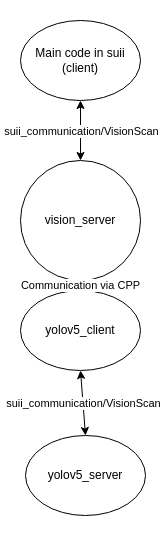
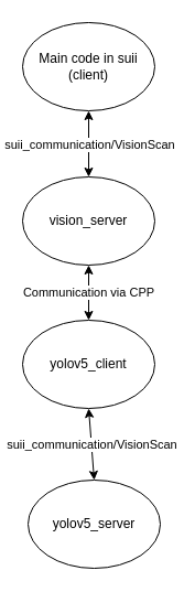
  <mxCell id="0" />
  <mxCell id="1" parent="0" />
- <mxCell id="2" value="&lt;div&gt;vision_server&lt;/div&gt;" style="ellipse;whiteSpace=wrap;html=1;" vertex="1" parent="1"><mxGeometry x="20" y="160" width="120" height="120" as="geometry" /></mxCell>
+ <mxCell id="2" value="&lt;div&gt;vision_server&lt;/div&gt;" style="ellipse;whiteSpace=wrap;html=1;" vertex="1" parent="1"><mxGeometry x="20" y="160" width="120" height="80" as="geometry" /></mxCell>
  <mxCell id="3" value="yolov5_server" style="ellipse;whiteSpace=wrap;html=1;" vertex="1" parent="1"><mxGeometry x="25" y="435" width="120" height="80" as="geometry" /></mxCell>
  <mxCell id="4" value="Main code in suii (client)" style="ellipse;whiteSpace=wrap;html=1;" vertex="1" parent="1"><mxGeometry x="20" y="20" width="120" height="80" as="geometry" /></mxCell>
  <mxCell id="5" value="" style="endArrow=classic;startArrow=classic;html=1;rounded=0;exitX=0.5;exitY=1;exitDx=0;exitDy=0;" edge="1" parent="1" source="4" target="2"><mxGeometry width="50" height="50" relative="1" as="geometry"><mxPoint x="0" y="230" as="sourcePoint" /><mxPoint x="50" y="180" as="targetPoint" /></mxGeometry></mxCell>
  <mxCell id="6" value="suii_communication/VisionScan" style="edgeLabel;html=1;align=center;verticalAlign=middle;resizable=0;points=[];" vertex="1" connectable="0" parent="5"><mxGeometry x="0.235" y="-1" relative="1" as="geometry"><mxPoint x="1" y="-7" as="offset" /></mxGeometry></mxCell>
  <mxCell id="7" value="suii_communication/VisionScan" style="endArrow=classic;startArrow=classic;html=1;rounded=0;exitX=0.5;exitY=1;exitDx=0;exitDy=0;entryX=0.5;entryY=0;entryDx=0;entryDy=0;" edge="1" parent="1" source="8" target="3"><mxGeometry width="50" height="50" relative="1" as="geometry"><mxPoint x="140" y="330" as="sourcePoint" /><mxPoint x="50" y="200" as="targetPoint" /></mxGeometry></mxCell>
  <mxCell id="8" value="yolov5_client" style="ellipse;whiteSpace=wrap;html=1;" vertex="1" parent="1"><mxGeometry x="20" y="290" width="120" height="80" as="geometry" /></mxCell>
  <mxCell id="9" value="Communication via CPP" style="endArrow=classic;startArrow=classic;html=1;rounded=0;exitX=0.5;exitY=0;exitDx=0;exitDy=0;entryX=0.5;entryY=1;entryDx=0;entryDy=0;" edge="1" parent="1" source="8" target="2"><mxGeometry width="50" height="50" relative="1" as="geometry"><mxPoint x="0" y="230" as="sourcePoint" /><mxPoint x="50" y="180" as="targetPoint" /></mxGeometry></mxCell>
